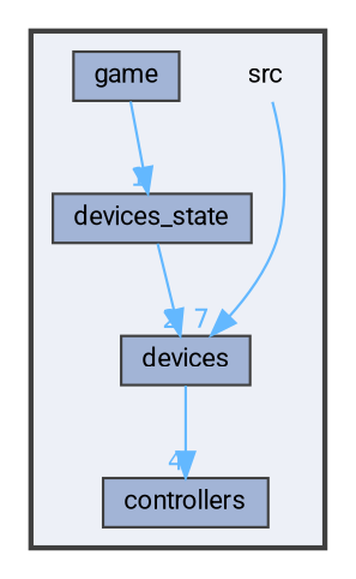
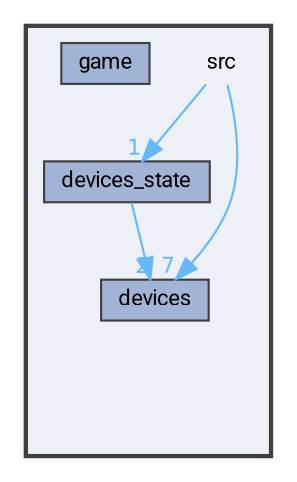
  digraph {
    compound=true
    fontname=Roboto
    node [fontname=Roboto fontsize=10 shape=box color=grey25 fillcolor="#a2b4d6" style=filled]
    edge [color=steelblue1 fontcolor=steelblue1 fontname=Roboto fontsize=10 labeldistance=1.5 labelfontname=Helvetica labelfontsize=10]
    n1 [height=0.2 label=src shape=plaintext width=0.4 color="" fillcolor="" style=""]
-   n2 [height=0.2 label=controllers width=0.4]
    n3 [height=0.2 label=devices width=0.4]
    n4 [height=0.2 label=devices_state width=0.4]
    n5 [height=0.2 label=game width=0.4]
    subgraph cluster_1 {
      bgcolor="#edf0f7"
      fontsize=10
      pencolor=grey25
      style="filled,bold"
      n1
-     n2
      n3
      n4
      n5
    }
    n1 -> n3 [headlabel=7]
-   n5 -> n4 [headlabel=1]
-   n3 -> n2 [headlabel=4]
+   n1 -> n4 [headlabel=1]
    n4 -> n3 [headlabel=2]
  }
